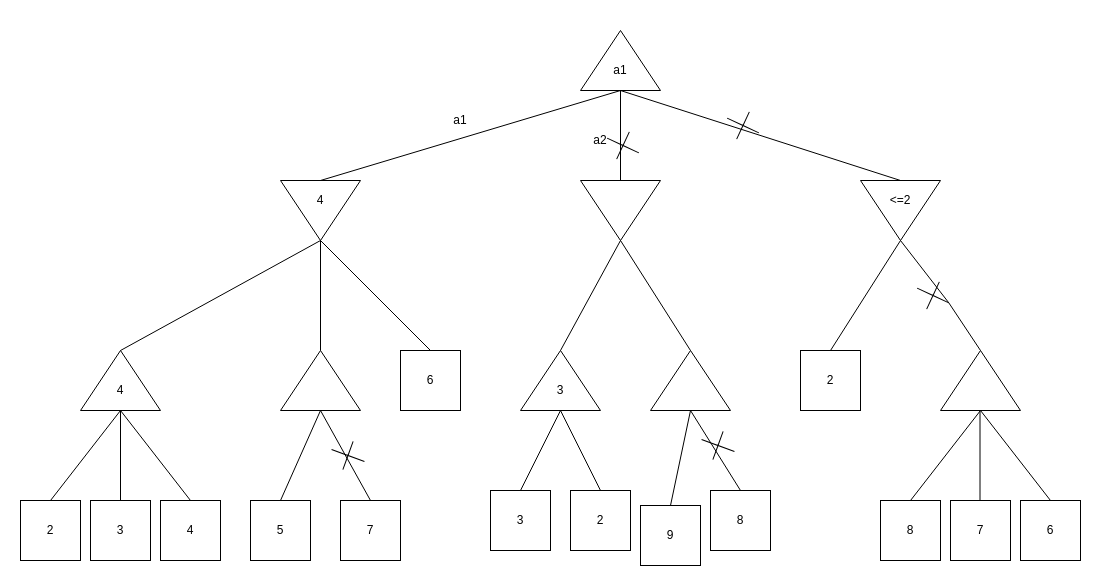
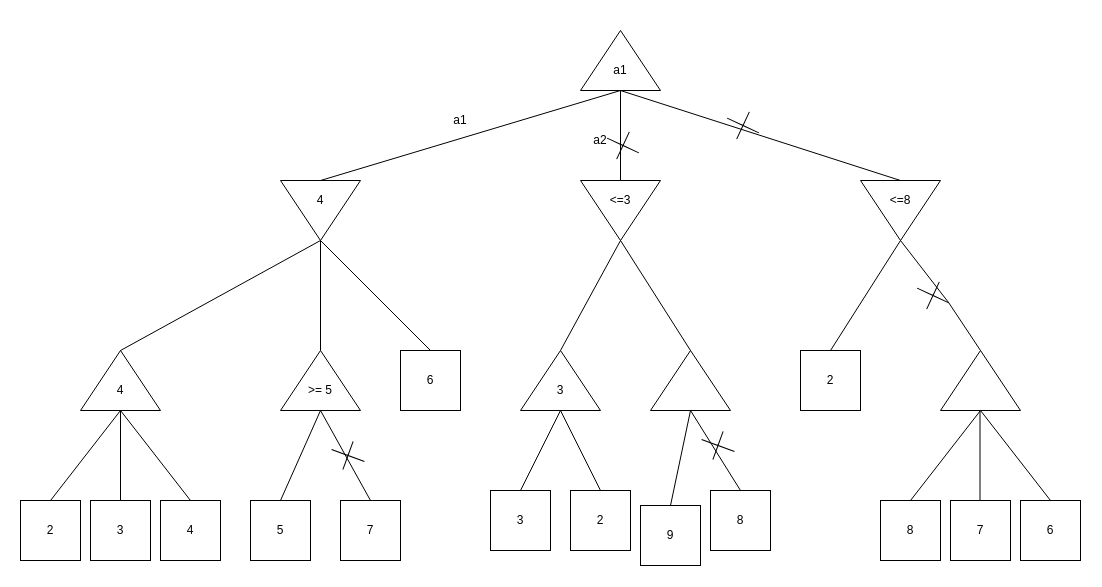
  <mxCell id="0" />
  <mxCell id="1" parent="0" />
  <mxCell id="2" value="" style="triangle;whiteSpace=wrap;html=1;rotation=-90;" parent="1" vertex="1"><mxGeometry x="590" y="20" width="60" height="80" as="geometry" /></mxCell>
  <mxCell id="3" value="" style="triangle;whiteSpace=wrap;html=1;rotation=90;" parent="1" vertex="1"><mxGeometry x="290" y="170" width="60" height="80" as="geometry" /></mxCell>
  <mxCell id="4" value="" style="triangle;whiteSpace=wrap;html=1;rotation=90;" parent="1" vertex="1"><mxGeometry x="590" y="170" width="60" height="80" as="geometry" /></mxCell>
  <mxCell id="5" value="" style="triangle;whiteSpace=wrap;html=1;rotation=90;" parent="1" vertex="1"><mxGeometry x="870" y="170" width="60" height="80" as="geometry" /></mxCell>
  <mxCell id="6" value="" style="triangle;whiteSpace=wrap;html=1;rotation=-90;" parent="1" vertex="1"><mxGeometry x="290" y="340" width="60" height="80" as="geometry" /></mxCell>
  <mxCell id="7" value="" style="triangle;whiteSpace=wrap;html=1;rotation=-90;" parent="1" vertex="1"><mxGeometry x="90" y="340" width="60" height="80" as="geometry" /></mxCell>
  <mxCell id="8" value="6" style="whiteSpace=wrap;html=1;aspect=fixed;" parent="1" vertex="1"><mxGeometry x="400" y="350" width="60" height="60" as="geometry" /></mxCell>
  <mxCell id="9" value="" style="endArrow=none;html=1;entryX=1;entryY=0.5;entryDx=0;entryDy=0;exitX=1;exitY=0.5;exitDx=0;exitDy=0;" parent="1" source="7" target="3" edge="1"><mxGeometry width="50" height="50" relative="1" as="geometry"><mxPoint x="190" y="350" as="sourcePoint" /><mxPoint x="560" y="370" as="targetPoint" /></mxGeometry></mxCell>
  <mxCell id="10" value="" style="endArrow=none;html=1;entryX=1;entryY=0.5;entryDx=0;entryDy=0;exitX=1;exitY=0.5;exitDx=0;exitDy=0;" parent="1" source="6" target="3" edge="1"><mxGeometry width="50" height="50" relative="1" as="geometry"><mxPoint x="200" y="360" as="sourcePoint" /><mxPoint x="330" y="250" as="targetPoint" /></mxGeometry></mxCell>
  <mxCell id="11" value="" style="endArrow=none;html=1;entryX=1;entryY=0.5;entryDx=0;entryDy=0;exitX=0.5;exitY=0;exitDx=0;exitDy=0;" parent="1" target="3" edge="1"><mxGeometry width="50" height="50" relative="1" as="geometry"><mxPoint x="430" y="350" as="sourcePoint" /><mxPoint x="330" y="250" as="targetPoint" /></mxGeometry></mxCell>
  <mxCell id="12" value="" style="endArrow=none;html=1;entryX=0;entryY=0.5;entryDx=0;entryDy=0;exitX=0;exitY=0.5;exitDx=0;exitDy=0;" parent="1" source="3" target="2" edge="1"><mxGeometry width="50" height="50" relative="1" as="geometry"><mxPoint x="450" y="370" as="sourcePoint" /><mxPoint x="450" y="260" as="targetPoint" /></mxGeometry></mxCell>
  <mxCell id="13" value="" style="endArrow=none;html=1;entryX=0;entryY=0.5;entryDx=0;entryDy=0;exitX=0;exitY=0.5;exitDx=0;exitDy=0;" parent="1" source="4" target="2" edge="1"><mxGeometry width="50" height="50" relative="1" as="geometry"><mxPoint x="440" y="190" as="sourcePoint" /><mxPoint x="630" y="100" as="targetPoint" /></mxGeometry></mxCell>
  <mxCell id="14" value="" style="endArrow=none;html=1;entryX=0;entryY=0.5;entryDx=0;entryDy=0;exitX=0;exitY=0.5;exitDx=0;exitDy=0;" parent="1" source="5" target="2" edge="1"><mxGeometry width="50" height="50" relative="1" as="geometry"><mxPoint x="630" y="190" as="sourcePoint" /><mxPoint x="630" y="100" as="targetPoint" /></mxGeometry></mxCell>
  <mxCell id="15" value="" style="triangle;whiteSpace=wrap;html=1;rotation=-90;" parent="1" vertex="1"><mxGeometry x="530" y="340" width="60" height="80" as="geometry" /></mxCell>
  <mxCell id="16" value="" style="endArrow=none;html=1;entryX=1;entryY=0.5;entryDx=0;entryDy=0;exitX=1;exitY=0.5;exitDx=0;exitDy=0;" parent="1" source="15" target="4" edge="1"><mxGeometry width="50" height="50" relative="1" as="geometry"><mxPoint x="620" y="420" as="sourcePoint" /><mxPoint x="670" y="370" as="targetPoint" /></mxGeometry></mxCell>
  <mxCell id="17" value="" style="triangle;whiteSpace=wrap;html=1;rotation=-90;" parent="1" vertex="1"><mxGeometry x="660" y="340" width="60" height="80" as="geometry" /></mxCell>
  <mxCell id="18" value="" style="endArrow=none;html=1;entryX=1;entryY=0.5;entryDx=0;entryDy=0;exitX=1;exitY=0.5;exitDx=0;exitDy=0;" parent="1" source="17" target="4" edge="1"><mxGeometry width="50" height="50" relative="1" as="geometry"><mxPoint x="500" y="360" as="sourcePoint" /><mxPoint x="630" y="250" as="targetPoint" /></mxGeometry></mxCell>
  <mxCell id="19" value="2" style="whiteSpace=wrap;html=1;aspect=fixed;" parent="1" vertex="1"><mxGeometry x="800" y="350" width="60" height="60" as="geometry" /></mxCell>
  <mxCell id="20" value="" style="triangle;whiteSpace=wrap;html=1;rotation=-90;" parent="1" vertex="1"><mxGeometry x="950" y="340" width="60" height="80" as="geometry" /></mxCell>
  <mxCell id="21" value="" style="endArrow=none;html=1;entryX=1;entryY=0.5;entryDx=0;entryDy=0;exitX=0.5;exitY=0;exitDx=0;exitDy=0;" parent="1" source="19" target="5" edge="1"><mxGeometry width="50" height="50" relative="1" as="geometry"><mxPoint x="820" y="410" as="sourcePoint" /><mxPoint x="870" y="360" as="targetPoint" /></mxGeometry></mxCell>
  <mxCell id="22" value="" style="endArrow=none;html=1;entryX=1;entryY=0.5;entryDx=0;entryDy=0;exitX=1;exitY=0.5;exitDx=0;exitDy=0;startArrow=none;" parent="1" source="59" target="5" edge="1"><mxGeometry width="50" height="50" relative="1" as="geometry"><mxPoint x="840" y="360" as="sourcePoint" /><mxPoint x="910" y="250" as="targetPoint" /></mxGeometry></mxCell>
  <mxCell id="23" value="2" style="whiteSpace=wrap;html=1;aspect=fixed;" parent="1" vertex="1"><mxGeometry x="20" y="500" width="60" height="60" as="geometry" /></mxCell>
  <mxCell id="24" value="3" style="whiteSpace=wrap;html=1;aspect=fixed;" parent="1" vertex="1"><mxGeometry x="90" y="500" width="60" height="60" as="geometry" /></mxCell>
  <mxCell id="25" value="4" style="whiteSpace=wrap;html=1;aspect=fixed;" parent="1" vertex="1"><mxGeometry x="160" y="500" width="60" height="60" as="geometry" /></mxCell>
  <mxCell id="26" value="" style="endArrow=none;html=1;entryX=0;entryY=0.5;entryDx=0;entryDy=0;exitX=0.5;exitY=0;exitDx=0;exitDy=0;" parent="1" source="23" target="7" edge="1"><mxGeometry width="50" height="50" relative="1" as="geometry"><mxPoint x="480" y="430" as="sourcePoint" /><mxPoint x="530" y="380" as="targetPoint" /></mxGeometry></mxCell>
  <mxCell id="27" value="" style="endArrow=none;html=1;entryX=0;entryY=0.5;entryDx=0;entryDy=0;exitX=0.5;exitY=0;exitDx=0;exitDy=0;" parent="1" source="24" target="7" edge="1"><mxGeometry width="50" height="50" relative="1" as="geometry"><mxPoint x="20" y="510" as="sourcePoint" /><mxPoint x="130" y="420" as="targetPoint" /></mxGeometry></mxCell>
  <mxCell id="28" value="" style="endArrow=none;html=1;entryX=0;entryY=0.5;entryDx=0;entryDy=0;exitX=0.5;exitY=0;exitDx=0;exitDy=0;" parent="1" source="25" target="7" edge="1"><mxGeometry width="50" height="50" relative="1" as="geometry"><mxPoint x="130" y="510" as="sourcePoint" /><mxPoint x="130" y="420" as="targetPoint" /></mxGeometry></mxCell>
  <mxCell id="29" value="5" style="whiteSpace=wrap;html=1;aspect=fixed;" parent="1" vertex="1"><mxGeometry x="250" y="500" width="60" height="60" as="geometry" /></mxCell>
  <mxCell id="30" value="7" style="whiteSpace=wrap;html=1;aspect=fixed;" parent="1" vertex="1"><mxGeometry x="340" y="500" width="60" height="60" as="geometry" /></mxCell>
  <mxCell id="31" value="" style="endArrow=none;html=1;entryX=0;entryY=0.5;entryDx=0;entryDy=0;exitX=0.5;exitY=0;exitDx=0;exitDy=0;" parent="1" source="29" target="6" edge="1"><mxGeometry width="50" height="50" relative="1" as="geometry"><mxPoint x="550" y="430" as="sourcePoint" /><mxPoint x="600" y="380" as="targetPoint" /></mxGeometry></mxCell>
  <mxCell id="32" value="" style="endArrow=none;html=1;entryX=0;entryY=0.5;entryDx=0;entryDy=0;exitX=0.5;exitY=0;exitDx=0;exitDy=0;" parent="1" source="30" target="6" edge="1"><mxGeometry width="50" height="50" relative="1" as="geometry"><mxPoint x="290" y="510" as="sourcePoint" /><mxPoint x="330" y="420" as="targetPoint" /></mxGeometry></mxCell>
  <mxCell id="33" value="3" style="whiteSpace=wrap;html=1;aspect=fixed;" parent="1" vertex="1"><mxGeometry x="490" y="490" width="60" height="60" as="geometry" /></mxCell>
  <mxCell id="34" value="2" style="whiteSpace=wrap;html=1;aspect=fixed;" parent="1" vertex="1"><mxGeometry x="570" y="490" width="60" height="60" as="geometry" /></mxCell>
  <mxCell id="35" value="" style="endArrow=none;html=1;entryX=0;entryY=0.5;entryDx=0;entryDy=0;exitX=0.5;exitY=0;exitDx=0;exitDy=0;" parent="1" source="33" target="15" edge="1"><mxGeometry width="50" height="50" relative="1" as="geometry"><mxPoint x="380" y="510" as="sourcePoint" /><mxPoint x="330" y="420" as="targetPoint" /></mxGeometry></mxCell>
  <mxCell id="36" value="" style="endArrow=none;html=1;entryX=0;entryY=0.5;entryDx=0;entryDy=0;exitX=0.5;exitY=0;exitDx=0;exitDy=0;" parent="1" source="34" target="15" edge="1"><mxGeometry width="50" height="50" relative="1" as="geometry"><mxPoint x="530" y="500" as="sourcePoint" /><mxPoint x="570" y="420" as="targetPoint" /></mxGeometry></mxCell>
  <mxCell id="37" value="9" style="whiteSpace=wrap;html=1;aspect=fixed;" parent="1" vertex="1"><mxGeometry x="640" y="505" width="60" height="60" as="geometry" /></mxCell>
  <mxCell id="38" value="8" style="whiteSpace=wrap;html=1;aspect=fixed;" parent="1" vertex="1"><mxGeometry x="710" y="490" width="60" height="60" as="geometry" /></mxCell>
  <mxCell id="39" value="" style="endArrow=none;html=1;entryX=0;entryY=0.5;entryDx=0;entryDy=0;exitX=0.5;exitY=0;exitDx=0;exitDy=0;" parent="1" source="37" target="17" edge="1"><mxGeometry width="50" height="50" relative="1" as="geometry"><mxPoint x="610" y="500" as="sourcePoint" /><mxPoint x="570" y="420" as="targetPoint" /></mxGeometry></mxCell>
  <mxCell id="40" value="" style="endArrow=none;html=1;entryX=0;entryY=0.5;entryDx=0;entryDy=0;exitX=0.5;exitY=0;exitDx=0;exitDy=0;" parent="1" source="38" target="17" edge="1"><mxGeometry width="50" height="50" relative="1" as="geometry"><mxPoint x="530" y="500" as="sourcePoint" /><mxPoint x="570" y="420" as="targetPoint" /></mxGeometry></mxCell>
  <mxCell id="41" value="8" style="whiteSpace=wrap;html=1;aspect=fixed;" parent="1" vertex="1"><mxGeometry x="880" y="500" width="60" height="60" as="geometry" /></mxCell>
  <mxCell id="42" value="7" style="whiteSpace=wrap;html=1;aspect=fixed;" parent="1" vertex="1"><mxGeometry x="950" y="500" width="60" height="60" as="geometry" /></mxCell>
  <mxCell id="43" value="6" style="whiteSpace=wrap;html=1;aspect=fixed;" parent="1" vertex="1"><mxGeometry x="1020" y="500" width="60" height="60" as="geometry" /></mxCell>
  <mxCell id="44" value="" style="endArrow=none;html=1;entryX=0;entryY=0.5;entryDx=0;entryDy=0;exitX=0.5;exitY=0;exitDx=0;exitDy=0;" parent="1" edge="1"><mxGeometry width="50" height="50" relative="1" as="geometry"><mxPoint x="979.5" y="500" as="sourcePoint" /><mxPoint x="979.5" y="410" as="targetPoint" /></mxGeometry></mxCell>
  <mxCell id="45" value="" style="endArrow=none;html=1;entryX=0;entryY=0.5;entryDx=0;entryDy=0;exitX=0.5;exitY=0;exitDx=0;exitDy=0;" parent="1" source="41" target="20" edge="1"><mxGeometry width="50" height="50" relative="1" as="geometry"><mxPoint x="989.5" y="510" as="sourcePoint" /><mxPoint x="989.5" y="420" as="targetPoint" /></mxGeometry></mxCell>
  <mxCell id="46" value="" style="endArrow=none;html=1;entryX=0;entryY=0.5;entryDx=0;entryDy=0;exitX=0.5;exitY=0;exitDx=0;exitDy=0;" parent="1" source="43" target="20" edge="1"><mxGeometry width="50" height="50" relative="1" as="geometry"><mxPoint x="1020" y="500" as="sourcePoint" /><mxPoint x="1090" y="410" as="targetPoint" /></mxGeometry></mxCell>
  <mxCell id="47" value="a1" style="text;html=1;strokeColor=none;fillColor=none;align=center;verticalAlign=middle;whiteSpace=wrap;rounded=0;" parent="1" vertex="1"><mxGeometry x="440" y="110" width="40" height="20" as="geometry" /></mxCell>
  <mxCell id="48" value="a2" style="text;html=1;strokeColor=none;fillColor=none;align=center;verticalAlign=middle;whiteSpace=wrap;rounded=0;" parent="1" vertex="1"><mxGeometry x="580" y="130" width="40" height="20" as="geometry" /></mxCell>
  <mxCell id="49" value="4" style="text;html=1;strokeColor=none;fillColor=none;align=center;verticalAlign=middle;whiteSpace=wrap;rounded=0;" vertex="1" parent="1"><mxGeometry x="100" y="380" width="40" height="20" as="geometry" /></mxCell>
+ <mxCell id="50" value="&amp;gt;= 5" style="text;html=1;strokeColor=none;fillColor=none;align=center;verticalAlign=middle;whiteSpace=wrap;rounded=0;" vertex="1" parent="1"><mxGeometry x="300" y="380" width="40" height="20" as="geometry" /></mxCell>
  <mxCell id="51" value="4" style="text;html=1;strokeColor=none;fillColor=none;align=center;verticalAlign=middle;whiteSpace=wrap;rounded=0;" vertex="1" parent="1"><mxGeometry x="300" y="190" width="40" height="20" as="geometry" /></mxCell>
  <mxCell id="52" value="" style="shape=cross;whiteSpace=wrap;html=1;rotation=20;size=0;" vertex="1" parent="1"><mxGeometry x="330" y="440" width="35" height="30" as="geometry" /></mxCell>
  <mxCell id="53" value="3" style="text;html=1;strokeColor=none;fillColor=none;align=center;verticalAlign=middle;whiteSpace=wrap;rounded=0;" vertex="1" parent="1"><mxGeometry x="540" y="380" width="40" height="20" as="geometry" /></mxCell>
  <mxCell id="54" value="" style="shape=cross;whiteSpace=wrap;html=1;rotation=20;size=0;" vertex="1" parent="1"><mxGeometry x="700" y="430" width="35" height="30" as="geometry" /></mxCell>
+ <mxCell id="55" value="&amp;lt;=3" style="text;html=1;strokeColor=none;fillColor=none;align=center;verticalAlign=middle;whiteSpace=wrap;rounded=0;" vertex="1" parent="1"><mxGeometry x="600" y="190" width="40" height="20" as="geometry" /></mxCell>
  <mxCell id="56" value="" style="shape=cross;whiteSpace=wrap;html=1;rotation=25;size=0;" vertex="1" parent="1"><mxGeometry x="605" y="130" width="35" height="30" as="geometry" /></mxCell>
- <mxCell id="57" value="&amp;lt;=2" style="text;html=1;strokeColor=none;fillColor=none;align=center;verticalAlign=middle;whiteSpace=wrap;rounded=0;" vertex="1" parent="1"><mxGeometry x="880" y="190" width="40" height="20" as="geometry" /></mxCell>
+ <mxCell id="57" value="&amp;lt;=8" style="text;html=1;strokeColor=none;fillColor=none;align=center;verticalAlign=middle;whiteSpace=wrap;rounded=0;" vertex="1" parent="1"><mxGeometry x="880" y="190" width="40" height="20" as="geometry" /></mxCell>
  <mxCell id="58" value="" style="shape=cross;whiteSpace=wrap;html=1;rotation=25;size=0;" vertex="1" parent="1"><mxGeometry x="725" y="110" width="35" height="30" as="geometry" /></mxCell>
  <mxCell id="59" value="" style="shape=cross;whiteSpace=wrap;html=1;rotation=25;size=0;" vertex="1" parent="1"><mxGeometry x="915" y="280" width="35" height="30" as="geometry" /></mxCell>
  <mxCell id="60" value="" style="endArrow=none;html=1;entryX=1;entryY=0.5;entryDx=0;entryDy=0;exitX=1;exitY=0.5;exitDx=0;exitDy=0;" edge="1" parent="1" source="20" target="59"><mxGeometry width="50" height="50" relative="1" as="geometry"><mxPoint x="980" y="350" as="sourcePoint" /><mxPoint x="900" y="240" as="targetPoint" /></mxGeometry></mxCell>
  <mxCell id="61" value="a1" style="text;html=1;strokeColor=none;fillColor=none;align=center;verticalAlign=middle;whiteSpace=wrap;rounded=0;" vertex="1" parent="1"><mxGeometry x="600" y="60" width="40" height="20" as="geometry" /></mxCell>
